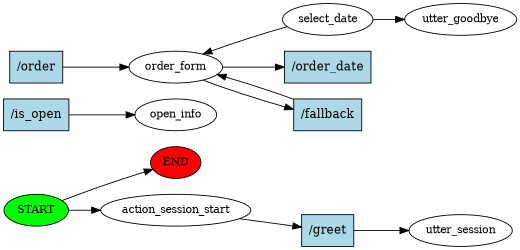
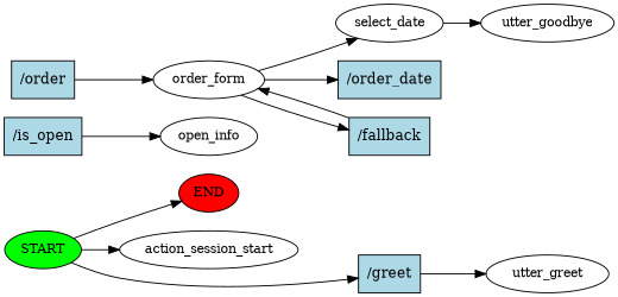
  digraph {
    rankdir=LR
    node [fontsize=12 style=filled]
    n1 [fillcolor=green label=START]
    n2 [fillcolor=red label=END]
    n3 [label=action_session_start style=""]
    n4 [fillcolor=lightblue label="/greet" shape=rect fontsize=""]
-   n5 [label=utter_session style=""]
+   n5 [label=utter_greet style=""]
    n6 [fillcolor=lightblue label="/is_open" shape=rect fontsize=""]
    n7 [label=open_info style=""]
    n8 [fillcolor=lightblue label="/order" shape=rect fontsize=""]
    n9 [label=order_form style=""]
    n10 [label=select_date style=""]
    n11 [fillcolor=lightblue label="/order_date" shape=rect fontsize=""]
    n12 [fillcolor=lightblue label="/fallback" shape=rect fontsize=""]
    n13 [label=utter_goodbye style=""]
    n1 -> n2
    n1 -> n3
-   n3 -> n4
+   n1 -> n4
    n4 -> n5
    n6 -> n7
    n8 -> n9
-   n10 -> n9
+   n9 -> n10
    n9 -> n11
    n9 -> n12
    n10 -> n13
    n12 -> n9
  }
